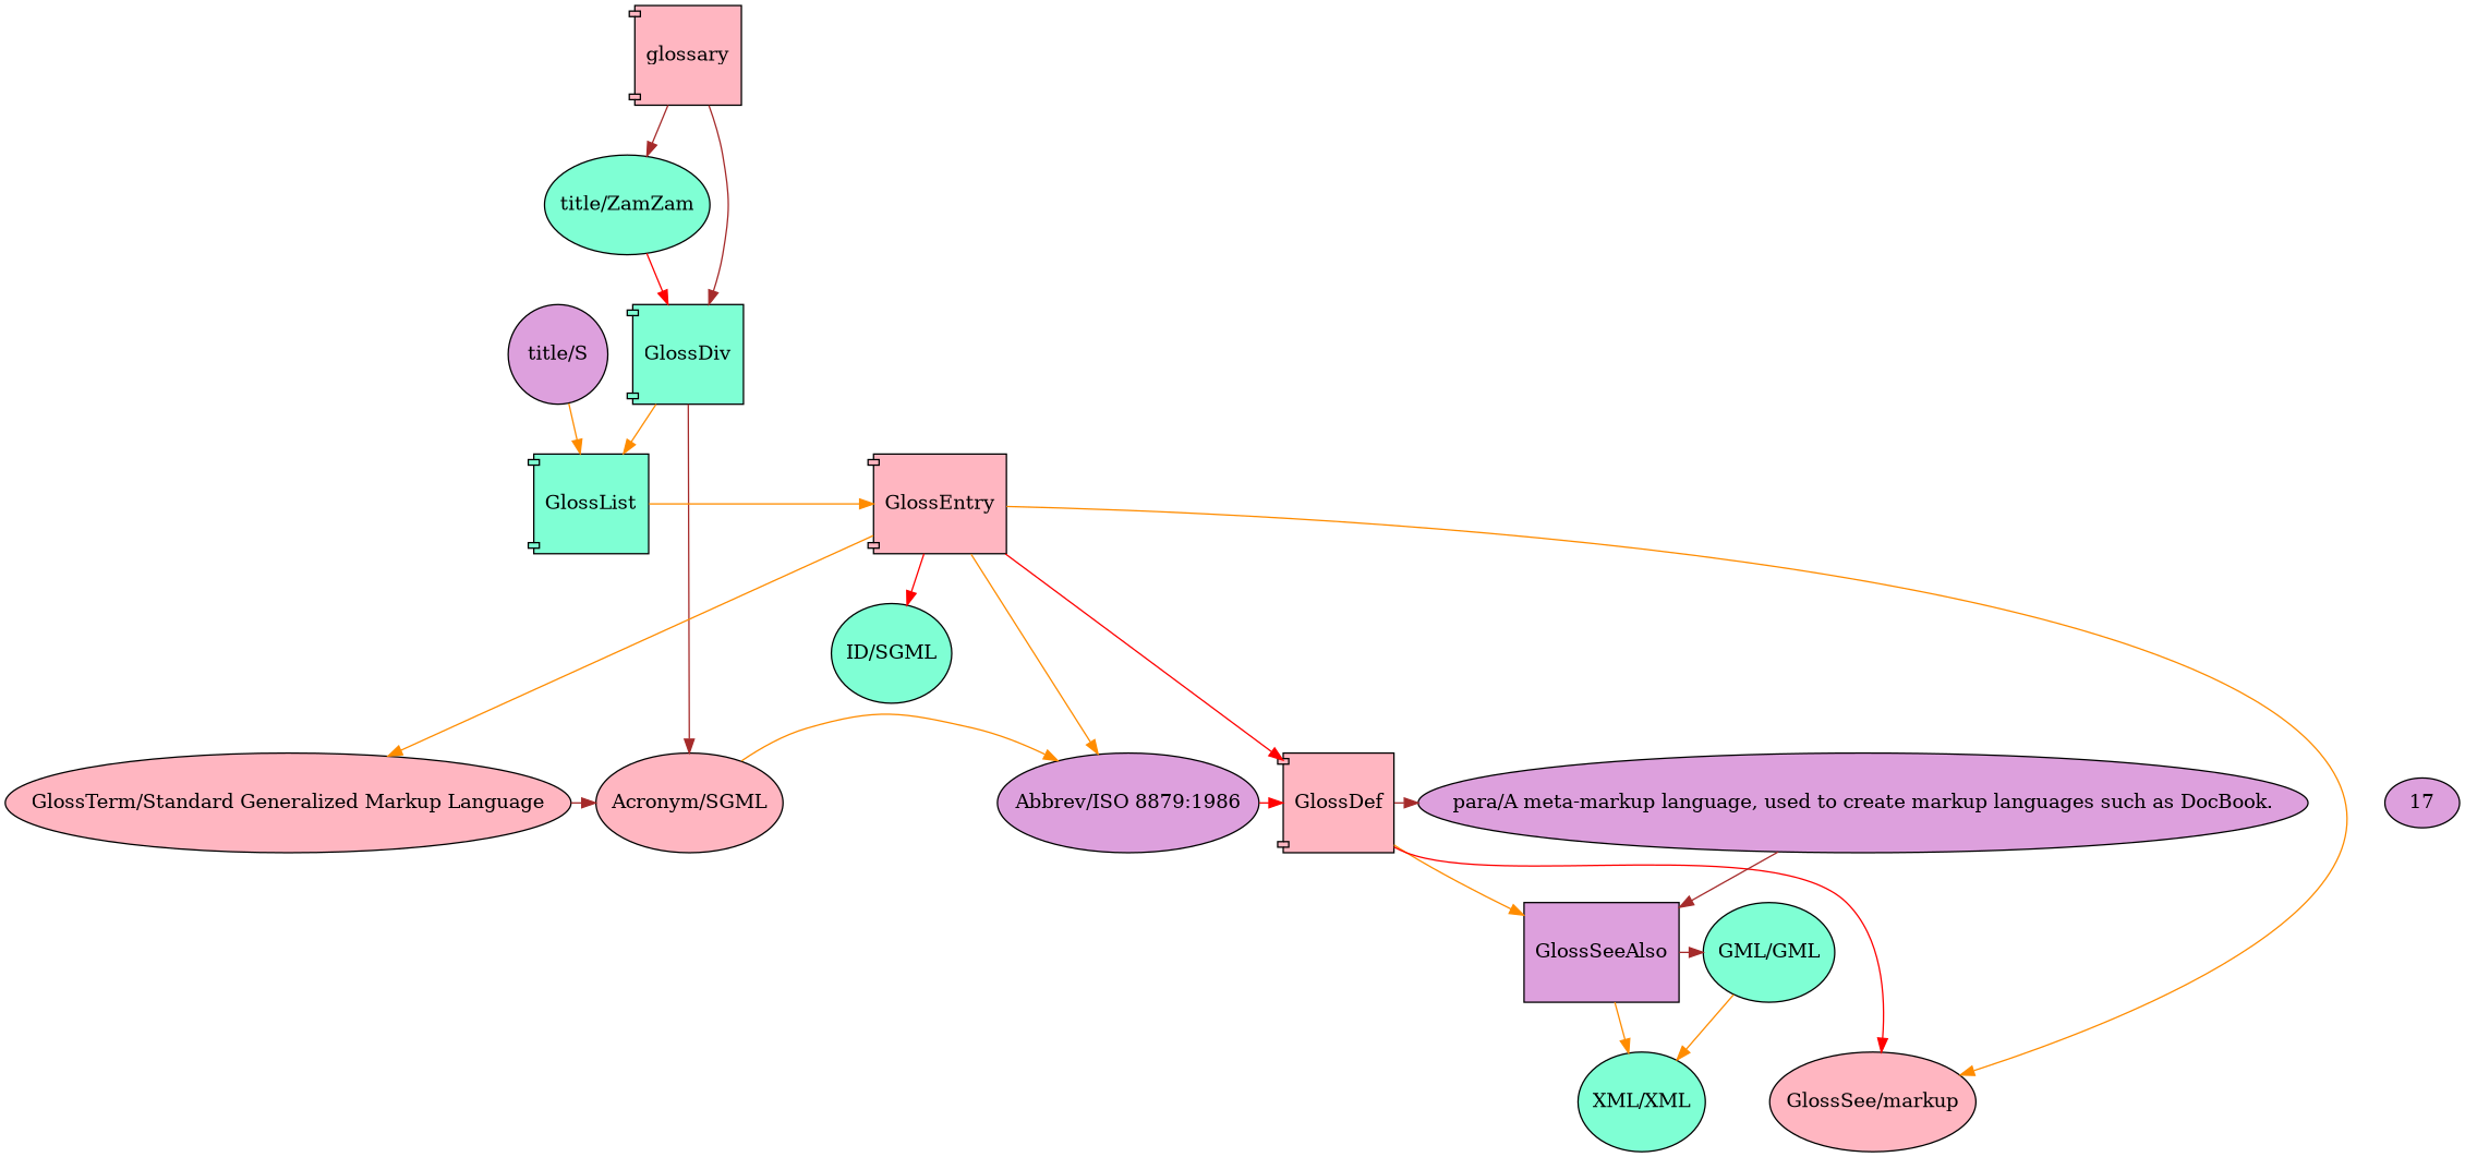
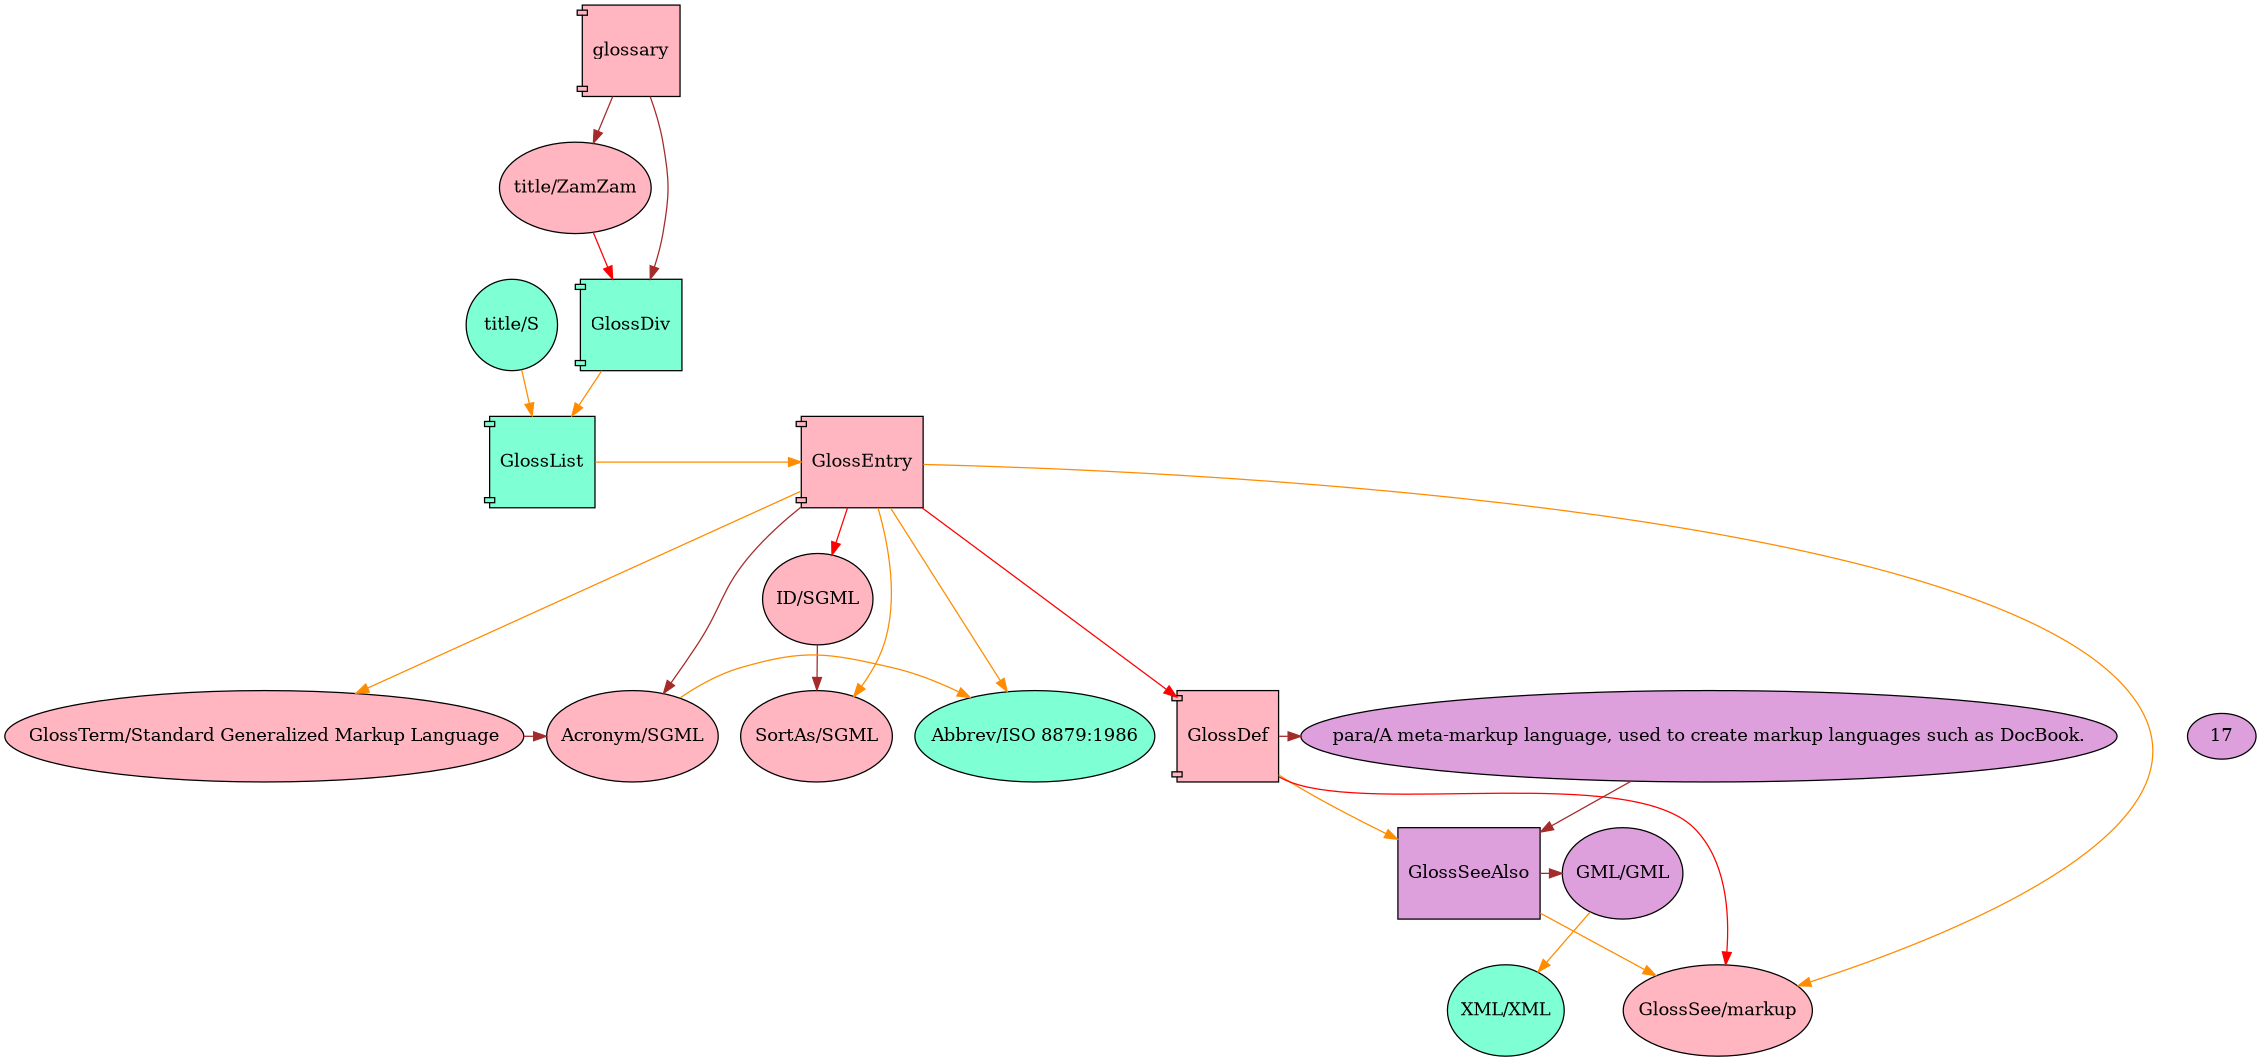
  digraph {
    fontname="DejaVu Serif"
    node [color=black fillcolor=lightpink fontname="DejaVu Serif" shape=ellipse style=filled]
    edge [color=darkorange fontname="DejaVu Serif"]
-   n1 [fillcolor=aquamarine height=1 label="title/ZamZam" width=1]
+   n1 [height=1 label="title/ZamZam" width=1]
    n2 [fillcolor=aquamarine height=1 label=GlossDiv shape=component width=1]
-   n3 [fillcolor=plum height=1 label="title/S" width=1]
+   n3 [fillcolor=aquamarine height=1 label="title/S" width=1]
    n4 [fillcolor=aquamarine height=1 label=GlossList shape=component width=1]
    n5 [height=1 label=GlossEntry shape=component width=1]
-   n6 [fillcolor=aquamarine height=1 label="ID/SGML" width=1]
+   n6 [height=1 label="ID/SGML" width=1]
+   n7 [height=1 label="SortAs/SGML" width=1]
    n8 [height=1 label="GlossTerm/Standard Generalized Markup Language" width=1]
    n9 [height=1 label="Acronym/SGML" width=1]
-   n10 [fillcolor=plum height=1 label="Abbrev/ISO 8879:1986" width=1]
+   n10 [fillcolor=aquamarine height=1 label="Abbrev/ISO 8879:1986" width=1]
    n11 [height=1 label=GlossDef shape=component width=1]
    n12 [fillcolor=plum height=1 label="para/A meta-markup language, used to create markup languages such as DocBook." width=1]
    17 [fillcolor=plum color="" shape=""]
    n14 [fillcolor=plum height=1 label=GlossSeeAlso shape=box width=1]
-   n15 [fillcolor=aquamarine height=1 label="GML/GML" width=1]
+   n15 [fillcolor=plum height=1 label="GML/GML" width=1]
    n16 [fillcolor=aquamarine height=1 label="XML/XML" width=1]
    n17 [height=1 label="GlossSee/markup" width=1]
    n18 [height=1 label=glossary shape=component width=1]
    subgraph sub_1 {
      rank=same
      n1
    }
    subgraph sub_2 {
      rank=same
      n2
      n3
    }
    subgraph sub_3 {
      rank=same
      n4
      n5
    }
    subgraph sub_4 {
      rank=same
      n6
    }
    subgraph sub_5 {
      rank=same
+     n7
      n8
      n9
      n10
      n11
      n12
      17
    }
    subgraph sub_6 {
      rank=same
      n14
      n15
    }
    subgraph sub_7 {
      rank=same
      n16
      n17
    }
    n1 -> n2 [color=red]
    n2 -> n4
    n3 -> n4
    n4 -> n5
    n5 -> n6 [color=red]
+   n5 -> n7
    n5 -> n8
-   n2 -> n9 [color=brown]
+   n5 -> n9 [color=brown]
    n5 -> n10
    n5 -> n11 [color=red]
    n5 -> n17
+   n6 -> n7 [color=brown]
    n8 -> n9 [color=brown]
    n9 -> n10
-   n10 -> n11 [color=red]
    n11 -> n12 [color=brown]
    n11 -> n14
    n11 -> n17 [color=red]
    n12 -> n14 [color=brown]
    n14 -> n15 [color=brown]
-   n14 -> n16
+   n14 -> n17
    n15 -> n16
    n18 -> n1 [color=brown]
    n18 -> n2 [color=brown]
  }
